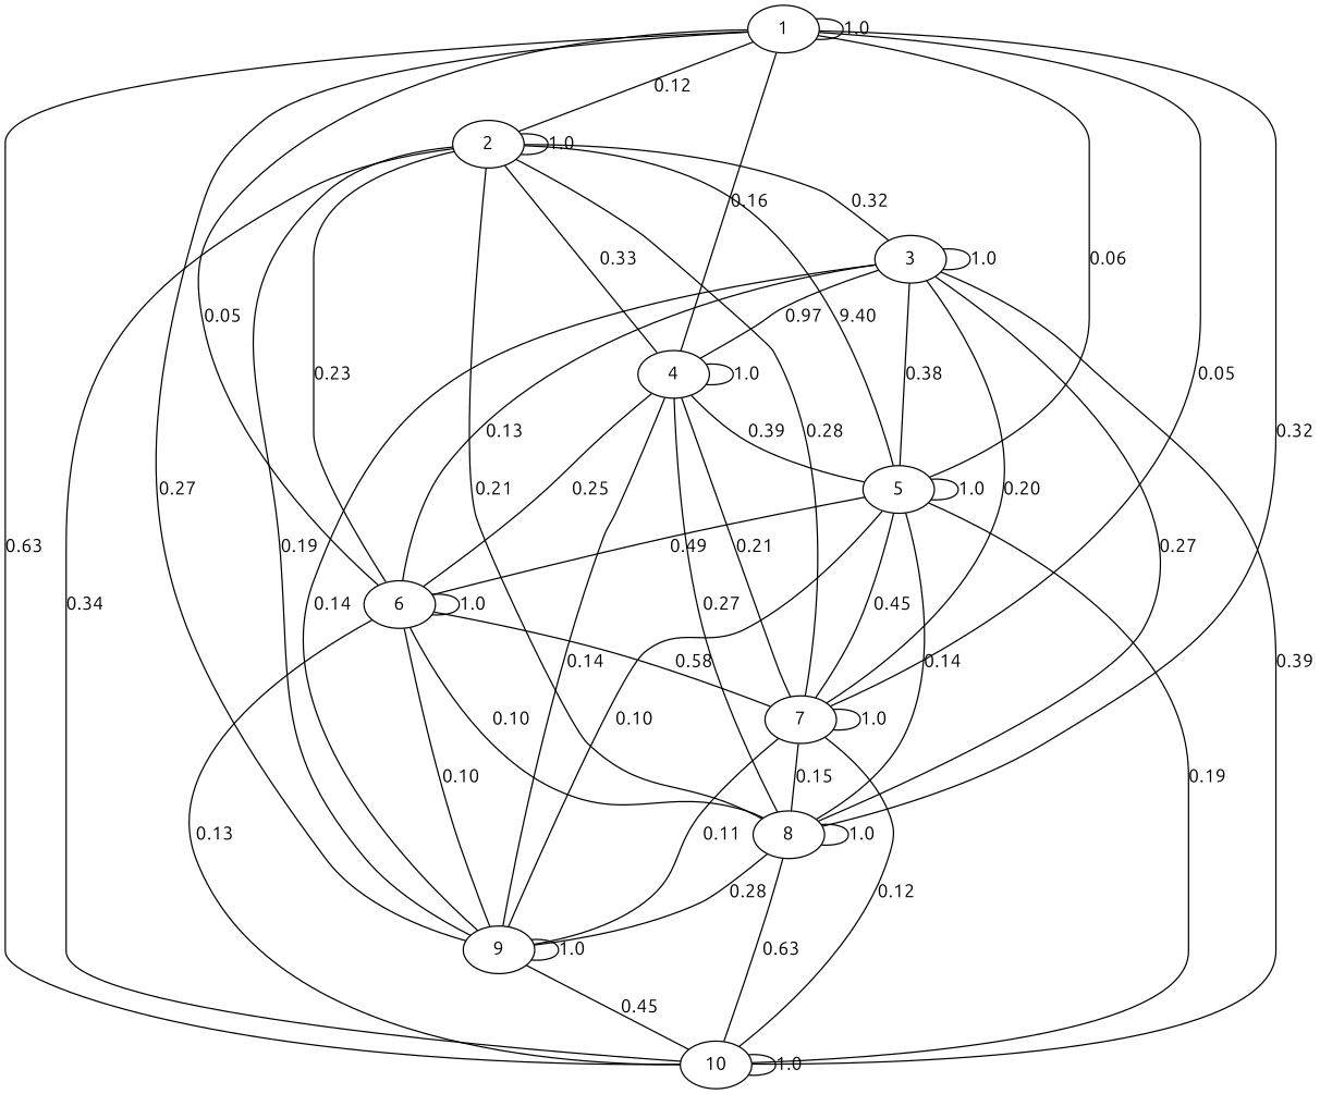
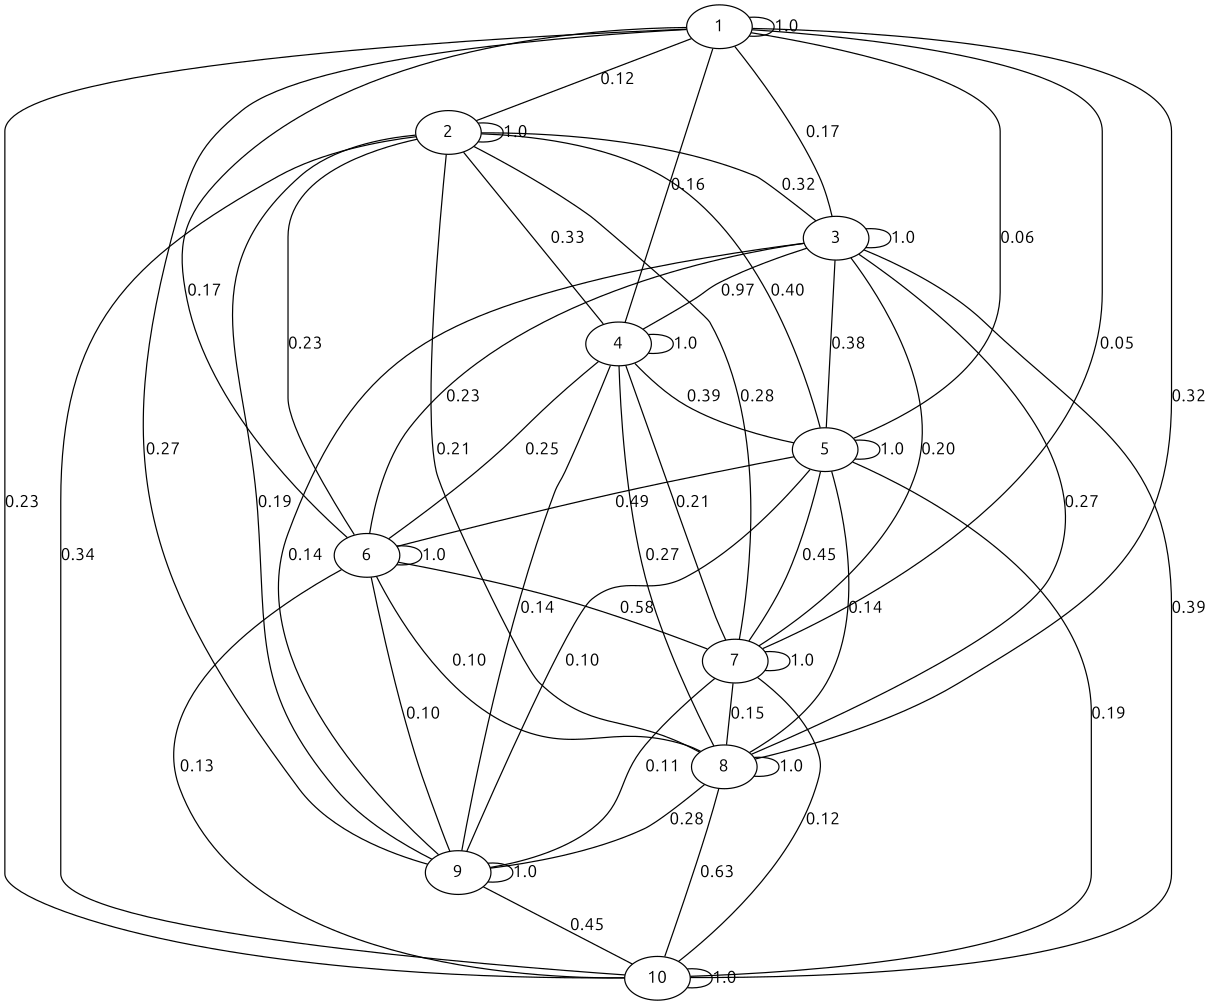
  graph {
    fontname=Ubuntu
    node [fontname=Ubuntu]
    edge [fontname=Ubuntu]
    1
    2
    3
    4
    5
    6
    7
    8
    9
    10
    1 -- 1 [label=1.0]
    1 -- 2 [label=0.12]
+   1 -- 3 [label=0.17]
    1 -- 4 [label=0.16]
    1 -- 5 [label=0.06]
-   1 -- 6 [label=0.05]
+   1 -- 6 [label=0.17]
    1 -- 7 [label=0.05]
    1 -- 8 [label=0.32]
    1 -- 9 [label=0.27]
-   1 -- 10 [label=0.63]
+   1 -- 10 [label=0.23]
    2 -- 2 [label=1.0]
    2 -- 3 [label=0.32]
    2 -- 4 [label=0.33]
-   2 -- 5 [label=9.40]
+   2 -- 5 [label=0.40]
    2 -- 6 [label=0.23]
    2 -- 7 [label=0.28]
    2 -- 8 [label=0.21]
    2 -- 9 [label=0.19]
    2 -- 10 [label=0.34]
    3 -- 3 [label=1.0]
    3 -- 4 [label=0.97]
    3 -- 5 [label=0.38]
-   3 -- 6 [label=0.13]
+   3 -- 6 [label=0.23]
    3 -- 7 [label=0.20]
    3 -- 8 [label=0.27]
    3 -- 9 [label=0.14]
    3 -- 10 [label=0.39]
    4 -- 4 [label=1.0]
    4 -- 5 [label=0.39]
    4 -- 6 [label=0.25]
    4 -- 7 [label=0.21]
    4 -- 8 [label=0.27]
    4 -- 9 [label=0.14]
    5 -- 5 [label=1.0]
    5 -- 6 [label=0.49]
    5 -- 7 [label=0.45]
    5 -- 8 [label=0.14]
    5 -- 9 [label=0.10]
    5 -- 10 [label=0.19]
    6 -- 6 [label=1.0]
    6 -- 7 [label=0.58]
    6 -- 8 [label=0.10]
    6 -- 9 [label=0.10]
    6 -- 10 [label=0.13]
    7 -- 7 [label=1.0]
    7 -- 8 [label=0.15]
    7 -- 9 [label=0.11]
    7 -- 10 [label=0.12]
    8 -- 8 [label=1.0]
    8 -- 9 [label=0.28]
    8 -- 10 [label=0.63]
    9 -- 9 [label=1.0]
    9 -- 10 [label=0.45]
    10 -- 10 [label=1.0]
  }
